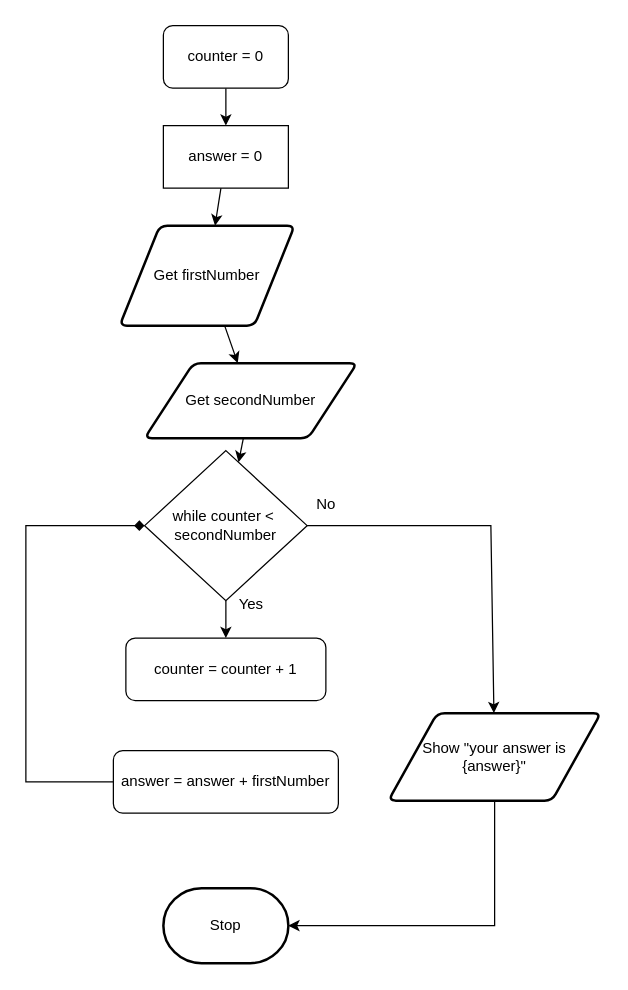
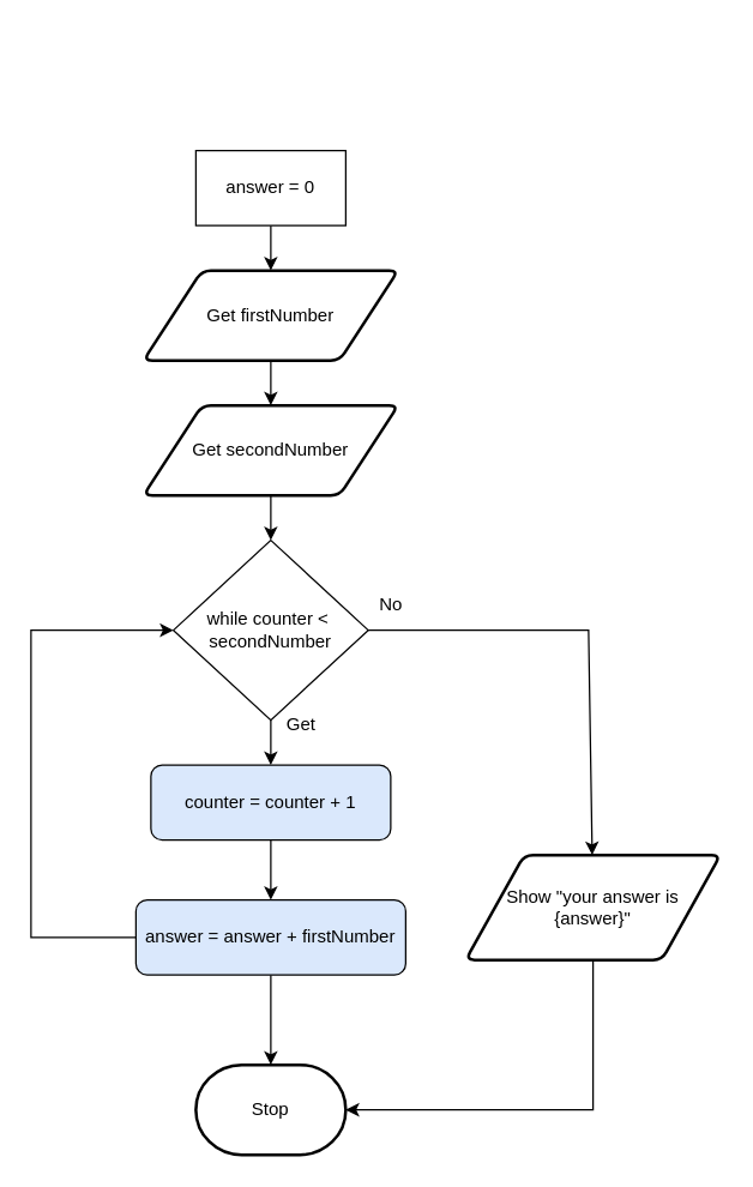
  <mxCell id="0" />
  <mxCell id="1" parent="0" />
  <mxCell id="2" value="Stop" style="strokeWidth=2;html=1;shape=mxgraph.flowchart.terminator;whiteSpace=wrap;" parent="1" vertex="1"><mxGeometry x="130" y="710" width="100" height="60" as="geometry" /></mxCell>
- <mxCell id="3" value="" style="edgeStyle=none;html=1;" edge="1" parent="1" source="4" target="6"><mxGeometry relative="1" as="geometry" /></mxCell>
- <mxCell id="4" value="counter = 0" style="html=1;dashed=0;whiteSpace=wrap;rounded=1;" vertex="1" parent="1"><mxGeometry x="130" y="20" width="100" height="50" as="geometry" /></mxCell>
  <mxCell id="5" value="" style="edgeStyle=none;html=1;" edge="1" parent="1" source="6" target="8"><mxGeometry relative="1" as="geometry" /></mxCell>
  <mxCell id="6" value="answer = 0" style="html=1;dashed=0;whiteSpace=wrap;rounded=0;" vertex="1" parent="1"><mxGeometry x="130" y="100" width="100" height="50" as="geometry" /></mxCell>
  <mxCell id="7" value="" style="edgeStyle=none;html=1;" edge="1" parent="1" source="8" target="10"><mxGeometry relative="1" as="geometry" /></mxCell>
- <mxCell id="8" value="Get firstNumber" style="shape=parallelogram;html=1;strokeWidth=2;perimeter=parallelogramPerimeter;whiteSpace=wrap;rounded=1;arcSize=12;size=0.23;" vertex="1" parent="1"><mxGeometry x="95" y="180" width="140" height="80" as="geometry" /></mxCell>
+ <mxCell id="8" value="Get firstNumber" style="shape=parallelogram;html=1;strokeWidth=2;perimeter=parallelogramPerimeter;whiteSpace=wrap;rounded=1;arcSize=12;size=0.23;" vertex="1" parent="1"><mxGeometry x="95" y="180" width="170" height="60" as="geometry" /></mxCell>
  <mxCell id="9" value="" style="edgeStyle=none;html=1;" edge="1" parent="1" source="10" target="13"><mxGeometry relative="1" as="geometry" /></mxCell>
- <mxCell id="10" value="Get secondNumber" style="shape=parallelogram;html=1;strokeWidth=2;perimeter=parallelogramPerimeter;whiteSpace=wrap;rounded=1;arcSize=12;size=0.23;" vertex="1" parent="1"><mxGeometry x="115" y="290" width="170" height="60" as="geometry" /></mxCell>
+ <mxCell id="10" value="Get secondNumber" style="shape=parallelogram;html=1;strokeWidth=2;perimeter=parallelogramPerimeter;whiteSpace=wrap;rounded=1;arcSize=12;size=0.23;" vertex="1" parent="1"><mxGeometry x="95" y="270" width="170" height="60" as="geometry" /></mxCell>
  <mxCell id="11" value="" style="edgeStyle=none;html=1;" edge="1" parent="1" source="13" target="18"><mxGeometry relative="1" as="geometry" /></mxCell>
  <mxCell id="12" style="edgeStyle=none;html=1;exitX=1;exitY=0.5;exitDx=0;exitDy=0;rounded=0;curved=0;" edge="1" parent="1" source="13" target="19"><mxGeometry relative="1" as="geometry"><mxPoint x="400" y="420" as="targetPoint" /><Array as="points"><mxPoint x="392" y="420" /></Array></mxGeometry></mxCell>
  <mxCell id="13" value="while counter &amp;lt;&amp;nbsp;&lt;div&gt;secondNumber&lt;/div&gt;" style="shape=rhombus;html=1;dashed=0;whiteSpace=wrap;perimeter=rhombusPerimeter;" vertex="1" parent="1"><mxGeometry x="115" y="360" width="130" height="120" as="geometry" /></mxCell>
- <mxCell id="15" style="edgeStyle=none;html=1;exitX=0;exitY=0.5;exitDx=0;exitDy=0;entryX=0;entryY=0.5;entryDx=0;entryDy=0;rounded=0;curved=0;endArrow=diamond;" edge="1" parent="1" source="16" target="13"><mxGeometry relative="1" as="geometry"><Array as="points"><mxPoint x="20" y="625" /><mxPoint x="20" y="420" /></Array></mxGeometry></mxCell>
- <mxCell id="16" value="answer = answer + firstNumber" style="html=1;dashed=0;whiteSpace=wrap;rounded=1;" vertex="1" parent="1"><mxGeometry x="90" y="600" width="180" height="50" as="geometry" /></mxCell>
- <mxCell id="18" value="counter = counter + 1" style="html=1;dashed=0;whiteSpace=wrap;rounded=1;" vertex="1" parent="1"><mxGeometry x="100" y="510" width="160" height="50" as="geometry" /></mxCell>
+ <mxCell id="14" value="" style="edgeStyle=none;html=1;" edge="1" parent="1" source="16" target="2"><mxGeometry relative="1" as="geometry" /></mxCell>
+ <mxCell id="15" style="edgeStyle=none;html=1;exitX=0;exitY=0.5;exitDx=0;exitDy=0;entryX=0;entryY=0.5;entryDx=0;entryDy=0;rounded=0;curved=0;" edge="1" parent="1" source="16" target="13"><mxGeometry relative="1" as="geometry"><Array as="points"><mxPoint x="20" y="625" /><mxPoint x="20" y="420" /></Array></mxGeometry></mxCell>
+ <mxCell id="16" value="answer = answer + firstNumber" style="html=1;dashed=0;whiteSpace=wrap;rounded=1;fillColor=#dae8fc;" vertex="1" parent="1"><mxGeometry x="90" y="600" width="180" height="50" as="geometry" /></mxCell>
+ <mxCell id="17" value="" style="edgeStyle=none;html=1;" edge="1" parent="1" source="18" target="16"><mxGeometry relative="1" as="geometry" /></mxCell>
+ <mxCell id="18" value="counter = counter + 1" style="html=1;dashed=0;whiteSpace=wrap;rounded=1;fillColor=#dae8fc;" vertex="1" parent="1"><mxGeometry x="100" y="510" width="160" height="50" as="geometry" /></mxCell>
  <mxCell id="19" value="Show &quot;your answer is {answer}&quot;" style="shape=parallelogram;html=1;strokeWidth=2;perimeter=parallelogramPerimeter;whiteSpace=wrap;rounded=1;arcSize=12;size=0.23;" vertex="1" parent="1"><mxGeometry x="310" y="570" width="170" height="70" as="geometry" /></mxCell>
  <mxCell id="20" style="edgeStyle=none;html=1;exitX=0.5;exitY=1;exitDx=0;exitDy=0;entryX=1;entryY=0.5;entryDx=0;entryDy=0;entryPerimeter=0;rounded=0;curved=0;" edge="1" parent="1" source="19" target="2"><mxGeometry relative="1" as="geometry"><Array as="points"><mxPoint x="395" y="740" /></Array></mxGeometry></mxCell>
- <mxCell id="21" value="Yes" style="text;html=1;align=center;verticalAlign=middle;resizable=0;points=[];autosize=1;strokeColor=none;fillColor=none;" vertex="1" parent="1"><mxGeometry x="180" y="468" width="40" height="30" as="geometry" /></mxCell>
+ <mxCell id="21" value="Get" style="text;html=1;align=center;verticalAlign=middle;resizable=0;points=[];autosize=1;strokeColor=none;fillColor=none;" vertex="1" parent="1"><mxGeometry x="180" y="468" width="40" height="30" as="geometry" /></mxCell>
  <mxCell id="22" value="No" style="text;html=1;align=center;verticalAlign=middle;resizable=0;points=[];autosize=1;strokeColor=none;fillColor=none;" vertex="1" parent="1"><mxGeometry x="240" y="388" width="40" height="30" as="geometry" /></mxCell>
